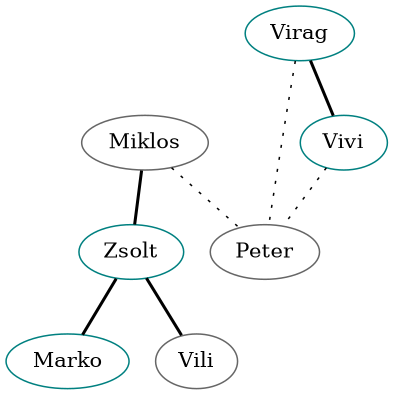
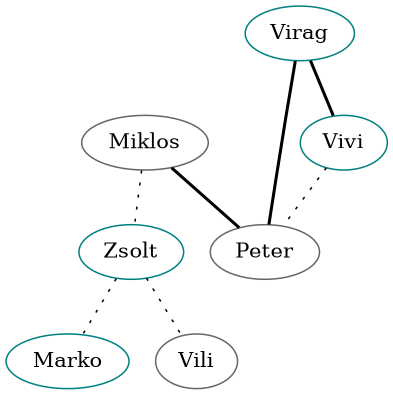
  graph {
    node [color=teal]
    edge [style=bold]
    Miklos [color=gray40]
    Zsolt
    Peter [color=gray40]
    Marko
    Vili [color=gray40]
    Virag
    Vivi
-   Miklos -- Zsolt
-   Miklos -- Peter [style=dotted]
-   Zsolt -- Marko
-   Zsolt -- Vili
-   Virag -- Peter [style=dotted]
+   Miklos -- Zsolt [style=dotted]
+   Miklos -- Peter
+   Zsolt -- Marko [style=dotted]
+   Zsolt -- Vili [style=dotted]
+   Virag -- Peter
    Virag -- Vivi
    Vivi -- Peter [style=dotted]
  }
